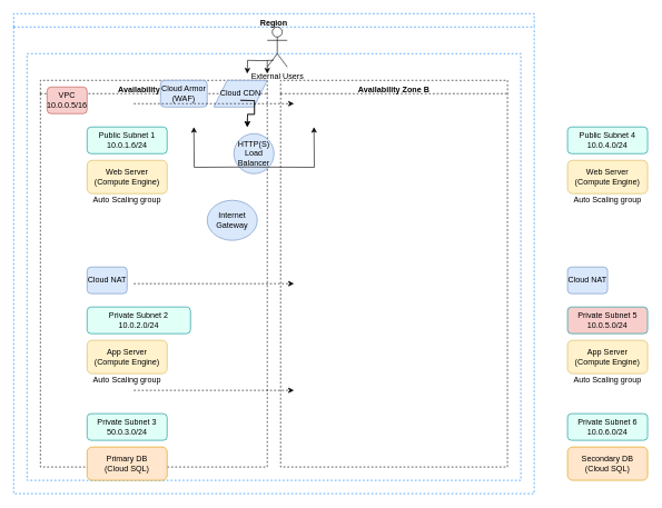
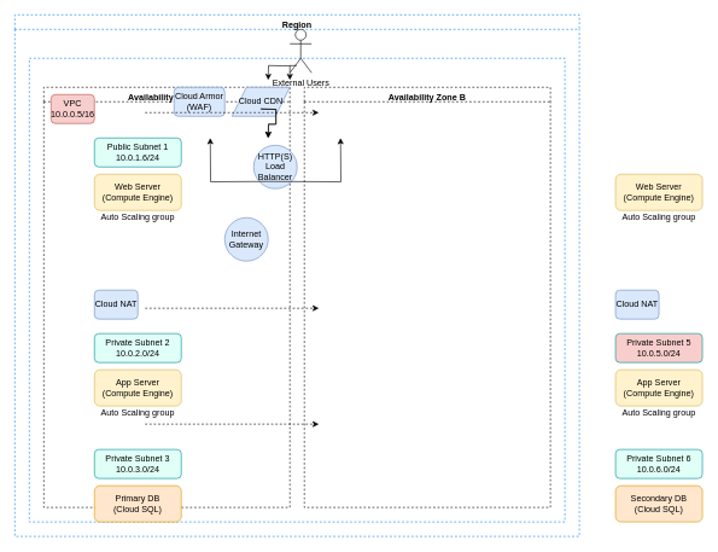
  <mxCell id="0" />
  <mxCell id="1" parent="0" />
  <mxCell id="2" value="Region" style="swimlane;fontStyle=1;align=center;verticalAlign=top;fillColor=none;dashed=1;strokeColor=#0080ff;startSize=20;pointerEvents=1;collapsible=0;" vertex="1" parent="1"><mxGeometry x="20" y="20" width="780" height="720" as="geometry" /></mxCell>
  <mxCell id="3" value="" style="rounded=0;whiteSpace=wrap;html=1;fillColor=none;dashed=1;strokeColor=#0080ff;" vertex="1" parent="2"><mxGeometry x="20" y="60" width="740" height="640" as="geometry" /></mxCell>
  <mxCell id="4" value="Availability Zone A" style="swimlane;fontStyle=1;align=center;verticalAlign=top;fillColor=none;dashed=1;startSize=20;pointerEvents=1;collapsible=0;" vertex="1" parent="3"><mxGeometry x="20" y="40" width="340" height="580" as="geometry" /></mxCell>
  <mxCell id="5" value="Availability Zone B" style="swimlane;fontStyle=1;align=center;verticalAlign=top;fillColor=none;dashed=1;startSize=20;pointerEvents=1;collapsible=0;" vertex="1" parent="3"><mxGeometry x="380" y="40" width="340" height="580" as="geometry" /></mxCell>
  <mxCell id="6" value="VPC&lt;br&gt;10.0.0.5/16" style="rounded=1;whiteSpace=wrap;html=1;fillColor=#f8cecc;strokeColor=#b85450;" vertex="1" parent="4"><mxGeometry x="10" y="10" width="60" height="40" as="geometry" /></mxCell>
  <mxCell id="7" value="External Users" style="shape=umlActor;verticalLabelPosition=bottom;verticalAlign=top;html=1;outline=0;" vertex="1" parent="2"><mxGeometry x="380" y="20" width="30" height="60" as="geometry" /></mxCell>
  <mxCell id="8" value="Cloud CDN" style="shape=parallelogram;perimeter=parallelogramPerimeter;whiteSpace=wrap;html=1;fixedSize=1;fillColor=#dae8fc;strokeColor=#6c8ebf;" vertex="1" parent="2"><mxGeometry x="300" y="100" width="80" height="40" as="geometry" /></mxCell>
  <mxCell id="9" value="Cloud Armor&lt;br&gt;(WAF)" style="rounded=1;whiteSpace=wrap;html=1;fillColor=#dae8fc;strokeColor=#6c8ebf;" vertex="1" parent="2"><mxGeometry x="220" y="100" width="70" height="40" as="geometry" /></mxCell>
  <mxCell id="10" value="HTTP(S) Load Balancer" style="ellipse;whiteSpace=wrap;html=1;aspect=fixed;fillColor=#dae8fc;strokeColor=#6c8ebf;" vertex="1" parent="2"><mxGeometry x="330" y="180" width="60" height="60" as="geometry" /></mxCell>
  <mxCell id="11" value="Cloud NAT" style="rounded=1;whiteSpace=wrap;html=1;fillColor=#dae8fc;strokeColor=#6c8ebf;" vertex="1" parent="4"><mxGeometry x="70" y="280" width="60" height="40" as="geometry" /></mxCell>
  <mxCell id="12" value="Cloud NAT" style="rounded=1;whiteSpace=wrap;html=1;fillColor=#dae8fc;strokeColor=#6c8ebf;" vertex="1" parent="5"><mxGeometry x="430" y="280" width="60" height="40" as="geometry" /></mxCell>
- <mxCell id="13" value="Internet Gateway" style="ellipse;whiteSpace=wrap;html=1;aspect=fixed;fillColor=#dae8fc;strokeColor=#6c8ebf;" vertex="1" parent="4"><mxGeometry x="250" y="180" width="75" height="60" as="geometry" /></mxCell>
+ <mxCell id="13" value="Internet Gateway" style="ellipse;whiteSpace=wrap;html=1;aspect=fixed;fillColor=#dae8fc;strokeColor=#6c8ebf;" vertex="1" parent="4"><mxGeometry x="250" y="180" width="60" height="60" as="geometry" /></mxCell>
  <mxCell id="14" value="Public Subnet 1&lt;br&gt;10.0.1.6/24" style="rounded=1;whiteSpace=wrap;html=1;fillColor=#e0fff7;strokeColor=#008f8f;" vertex="1" parent="4"><mxGeometry x="70" y="70" width="120" height="40" as="geometry" /></mxCell>
  <mxCell id="15" value="Web Server&lt;br&gt;(Compute Engine)" style="rounded=1;whiteSpace=wrap;html=1;fillColor=#fff2cc;strokeColor=#d6b656;" vertex="1" parent="4"><mxGeometry x="70" y="120" width="120" height="50" as="geometry" /></mxCell>
- <mxCell id="16" value="Private Subnet 2&lt;br&gt;10.0.2.0/24" style="rounded=1;whiteSpace=wrap;html=1;fillColor=#e0fff7;strokeColor=#008f8f;" vertex="1" parent="4"><mxGeometry x="70" y="340" width="155" height="40" as="geometry" /></mxCell>
+ <mxCell id="16" value="Private Subnet 2&lt;br&gt;10.0.2.0/24" style="rounded=1;whiteSpace=wrap;html=1;fillColor=#e0fff7;strokeColor=#008f8f;" vertex="1" parent="4"><mxGeometry x="70" y="340" width="120" height="40" as="geometry" /></mxCell>
  <mxCell id="17" value="App Server&lt;br&gt;(Compute Engine)" style="rounded=1;whiteSpace=wrap;html=1;fillColor=#fff2cc;strokeColor=#d6b656;" vertex="1" parent="4"><mxGeometry x="70" y="390" width="120" height="50" as="geometry" /></mxCell>
- <mxCell id="18" value="Private Subnet 3&lt;br&gt;50.0.3.0/24" style="rounded=1;whiteSpace=wrap;html=1;fillColor=#e0fff7;strokeColor=#008f8f;" vertex="1" parent="4"><mxGeometry x="70" y="500" width="120" height="40" as="geometry" /></mxCell>
+ <mxCell id="18" value="Private Subnet 3&lt;br&gt;10.0.3.0/24" style="rounded=1;whiteSpace=wrap;html=1;fillColor=#e0fff7;strokeColor=#008f8f;" vertex="1" parent="4"><mxGeometry x="70" y="500" width="120" height="40" as="geometry" /></mxCell>
  <mxCell id="19" value="Primary DB&lt;br&gt;(Cloud SQL)" style="rounded=1;whiteSpace=wrap;html=1;fillColor=#ffe6cc;strokeColor=#d79b00;" vertex="1" parent="4"><mxGeometry x="70" y="550" width="120" height="50" as="geometry" /></mxCell>
- <mxCell id="20" value="Public Subnet 4&lt;br&gt;10.0.4.0/24" style="rounded=1;whiteSpace=wrap;html=1;fillColor=#e0fff7;strokeColor=#008f8f;" vertex="1" parent="5"><mxGeometry x="430" y="70" width="120" height="40" as="geometry" /></mxCell>
  <mxCell id="21" value="Web Server&lt;br&gt;(Compute Engine)" style="rounded=1;whiteSpace=wrap;html=1;fillColor=#fff2cc;strokeColor=#d6b656;" vertex="1" parent="5"><mxGeometry x="430" y="120" width="120" height="50" as="geometry" /></mxCell>
  <mxCell id="22" value="Private Subnet 5&lt;br&gt;10.0.5.0/24" style="rounded=1;whiteSpace=wrap;html=1;fillColor=#f8cecc;strokeColor=#008f8f;" vertex="1" parent="5"><mxGeometry x="430" y="340" width="120" height="40" as="geometry" /></mxCell>
  <mxCell id="23" value="App Server&lt;br&gt;(Compute Engine)" style="rounded=1;whiteSpace=wrap;html=1;fillColor=#fff2cc;strokeColor=#d6b656;" vertex="1" parent="5"><mxGeometry x="430" y="390" width="120" height="50" as="geometry" /></mxCell>
  <mxCell id="24" value="Private Subnet 6&lt;br&gt;10.0.6.0/24" style="rounded=1;whiteSpace=wrap;html=1;fillColor=#e0fff7;strokeColor=#008f8f;" vertex="1" parent="5"><mxGeometry x="430" y="500" width="120" height="40" as="geometry" /></mxCell>
  <mxCell id="25" value="Secondary DB&lt;br&gt;(Cloud SQL)" style="rounded=1;whiteSpace=wrap;html=1;fillColor=#ffe6cc;strokeColor=#d79b00;" vertex="1" parent="5"><mxGeometry x="430" y="550" width="120" height="50" as="geometry" /></mxCell>
  <mxCell id="26" value="Auto Scaling group" style="text;html=1;strokeColor=none;fillColor=none;align=center;verticalAlign=middle;whiteSpace=wrap;rounded=0;" vertex="1" parent="5"><mxGeometry x="430" y="170" width="120" height="20" as="geometry" /></mxCell>
  <mxCell id="27" value="Auto Scaling group" style="text;html=1;strokeColor=none;fillColor=none;align=center;verticalAlign=middle;whiteSpace=wrap;rounded=0;" vertex="1" parent="5"><mxGeometry x="430" y="440" width="120" height="20" as="geometry" /></mxCell>
  <mxCell id="28" value="Auto Scaling group" style="text;html=1;strokeColor=none;fillColor=none;align=center;verticalAlign=middle;whiteSpace=wrap;rounded=0;" vertex="1" parent="4"><mxGeometry x="70" y="170" width="120" height="20" as="geometry" /></mxCell>
  <mxCell id="29" value="Auto Scaling group" style="text;html=1;strokeColor=none;fillColor=none;align=center;verticalAlign=middle;whiteSpace=wrap;rounded=0;" vertex="1" parent="4"><mxGeometry x="70" y="440" width="120" height="20" as="geometry" /></mxCell>
  <mxCell id="30" style="edgeStyle=orthogonalEdgeStyle;rounded=0;orthogonalLoop=1;jettySize=auto;html=1;entryX=0.5;entryY=0;entryDx=0;entryDy=0;" edge="1" parent="1"><mxGeometry relative="1" as="geometry"><mxPoint x="409.5" y="90" as="sourcePoint" /><mxPoint x="370" y="110" as="targetPoint" /></mxGeometry></mxCell>
  <mxCell id="31" style="edgeStyle=orthogonalEdgeStyle;rounded=0;orthogonalLoop=1;jettySize=auto;html=1;entryX=0.5;entryY=0;entryDx=0;entryDy=0;" edge="1" parent="1"><mxGeometry relative="1" as="geometry"><mxPoint x="400" y="90" as="sourcePoint" /><mxPoint x="400" y="110" as="targetPoint" /></mxGeometry></mxCell>
  <mxCell id="32" style="edgeStyle=orthogonalEdgeStyle;rounded=0;orthogonalLoop=1;jettySize=auto;html=1;entryX=0.5;entryY=0;entryDx=0;entryDy=0;" edge="1" parent="1"><mxGeometry relative="1" as="geometry"><mxPoint x="359.5" y="150" as="sourcePoint" /><mxPoint x="370" y="190" as="targetPoint" /></mxGeometry></mxCell>
  <mxCell id="33" style="edgeStyle=orthogonalEdgeStyle;rounded=0;orthogonalLoop=1;jettySize=auto;html=1;entryX=0.5;entryY=0;entryDx=0;entryDy=0;" edge="1" parent="1"><mxGeometry relative="1" as="geometry"><mxPoint x="360" y="150" as="sourcePoint" /><mxPoint x="370" y="190" as="targetPoint" /></mxGeometry></mxCell>
  <mxCell id="34" style="edgeStyle=orthogonalEdgeStyle;rounded=0;orthogonalLoop=1;jettySize=auto;html=1;" edge="1" parent="1"><mxGeometry relative="1" as="geometry"><mxPoint x="370" y="250" as="sourcePoint" /><mxPoint x="290" y="190" as="targetPoint" /></mxGeometry></mxCell>
  <mxCell id="35" style="edgeStyle=orthogonalEdgeStyle;rounded=0;orthogonalLoop=1;jettySize=auto;html=1;" edge="1" parent="1"><mxGeometry relative="1" as="geometry"><mxPoint x="370" y="250" as="sourcePoint" /><mxPoint x="470" y="190" as="targetPoint" /></mxGeometry></mxCell>
  <mxCell id="36" value="" style="endArrow=classic;html=1;rounded=0;dashed=1;" edge="1" parent="1"><mxGeometry width="50" height="50" relative="1" as="geometry"><mxPoint x="200" y="155" as="sourcePoint" /><mxPoint x="440" y="155" as="targetPoint" /></mxGeometry></mxCell>
  <mxCell id="37" value="" style="endArrow=classic;html=1;rounded=0;dashed=1;" edge="1" parent="1"><mxGeometry width="50" height="50" relative="1" as="geometry"><mxPoint x="200" y="425" as="sourcePoint" /><mxPoint x="440" y="425" as="targetPoint" /></mxGeometry></mxCell>
  <mxCell id="38" value="" style="endArrow=classic;html=1;rounded=0;dashed=1;entryX=0;entryY=0.5;entryDx=0;entryDy=0;" edge="1" parent="1"><mxGeometry width="50" height="50" relative="1" as="geometry"><mxPoint x="200" y="585" as="sourcePoint" /><mxPoint x="440" y="585" as="targetPoint" /></mxGeometry></mxCell>
